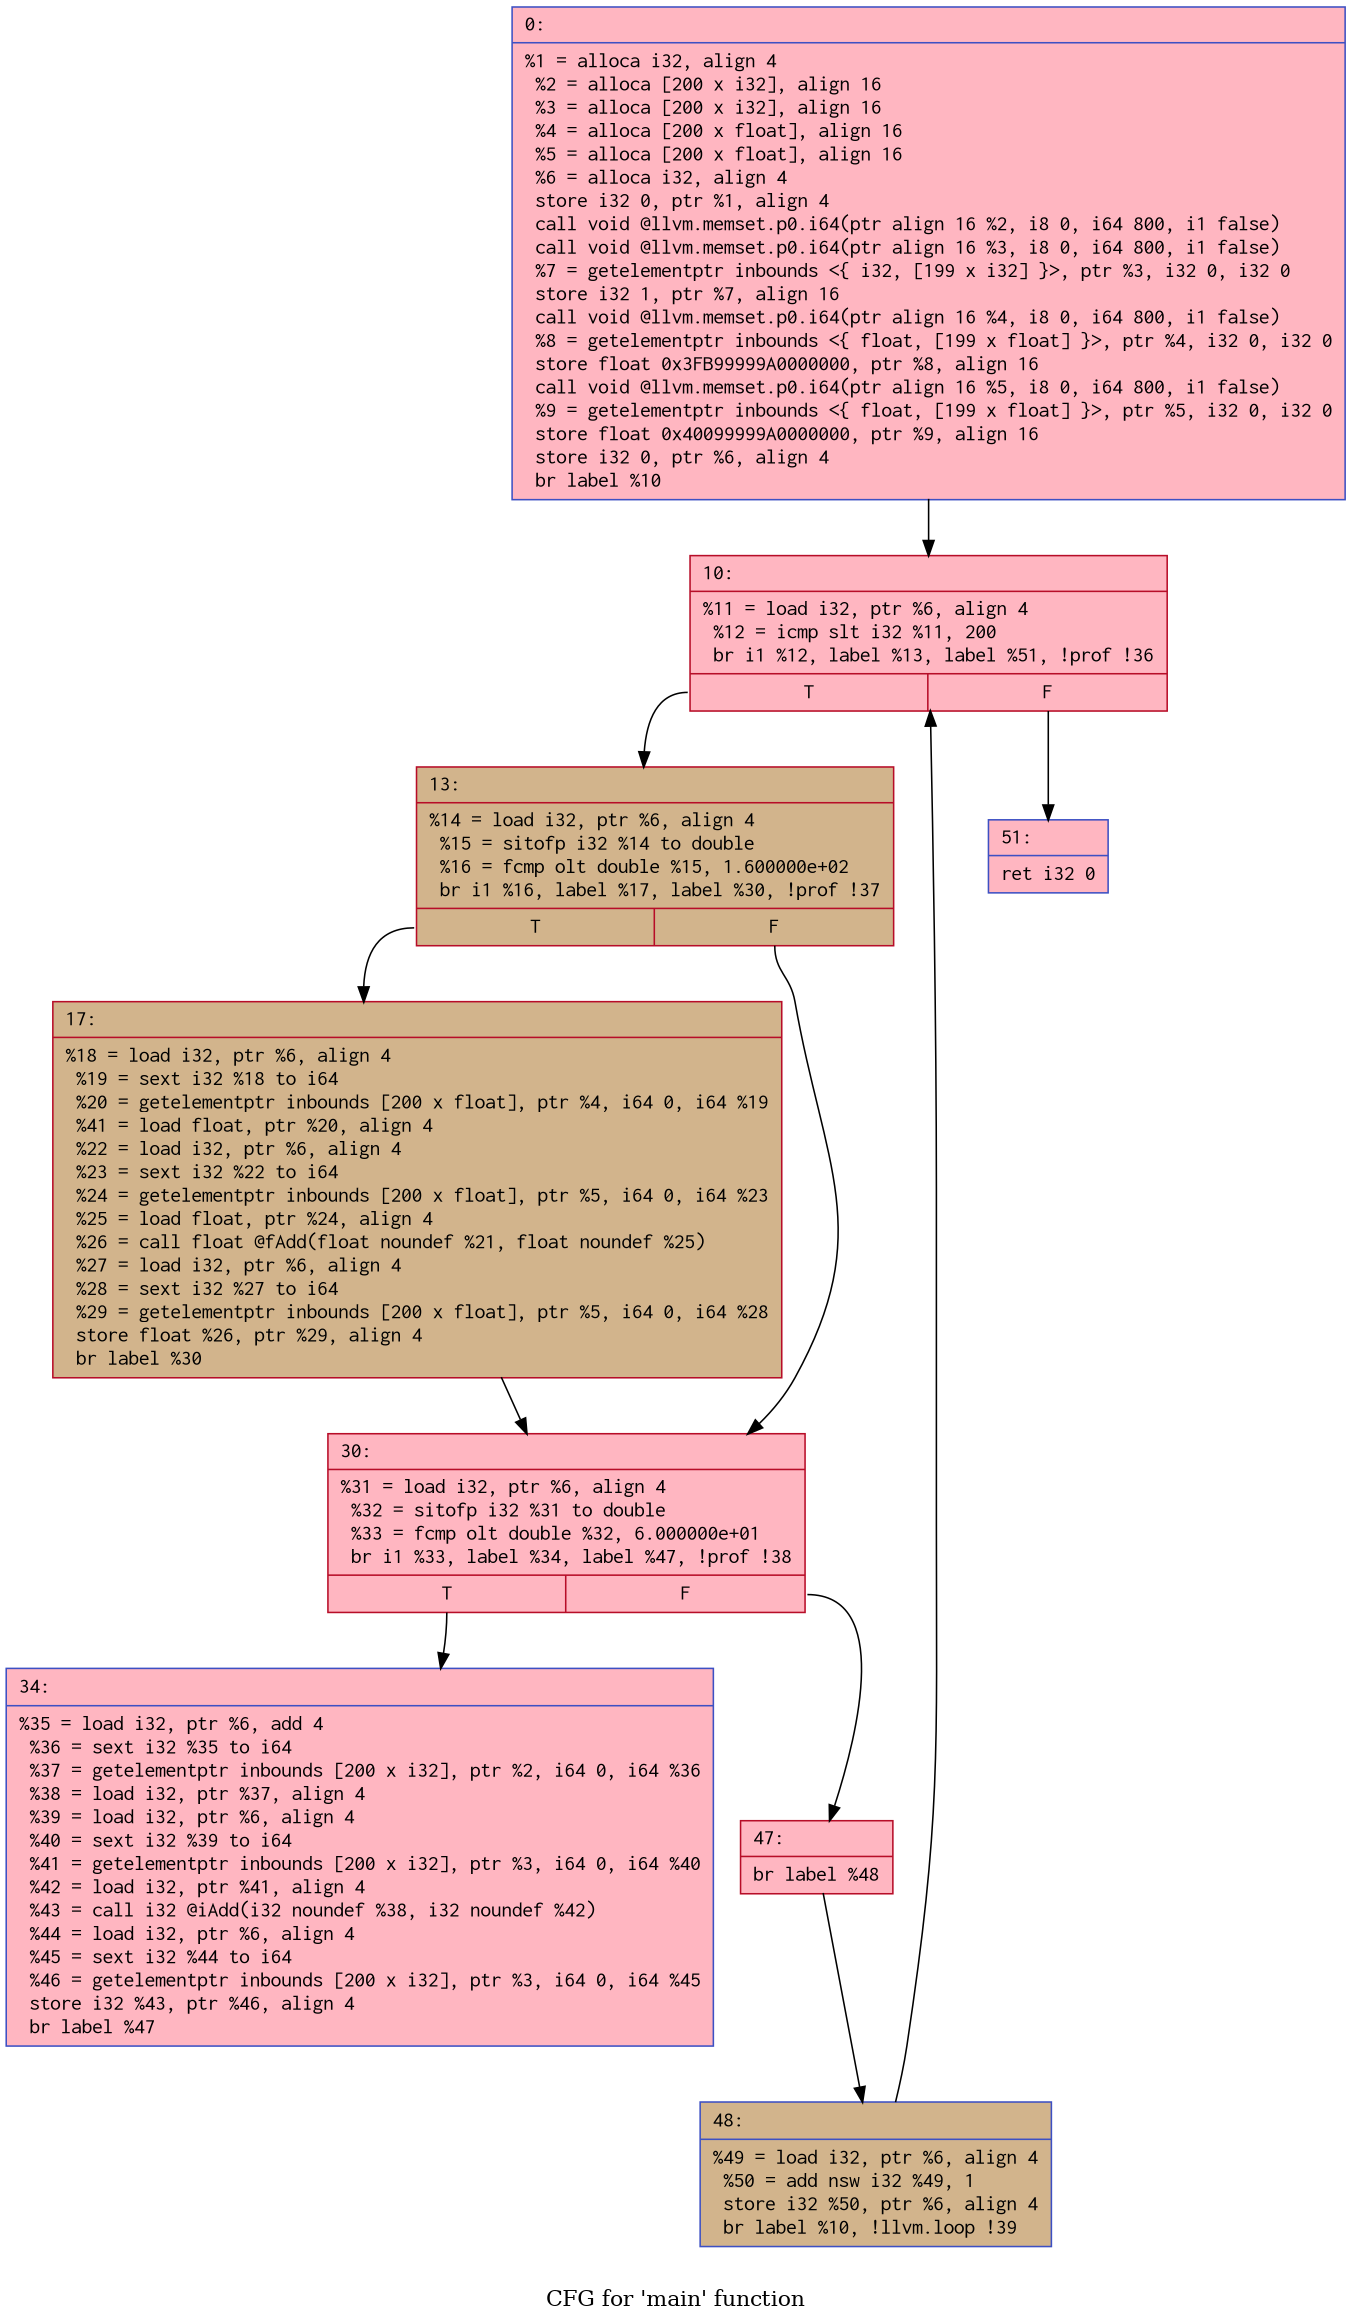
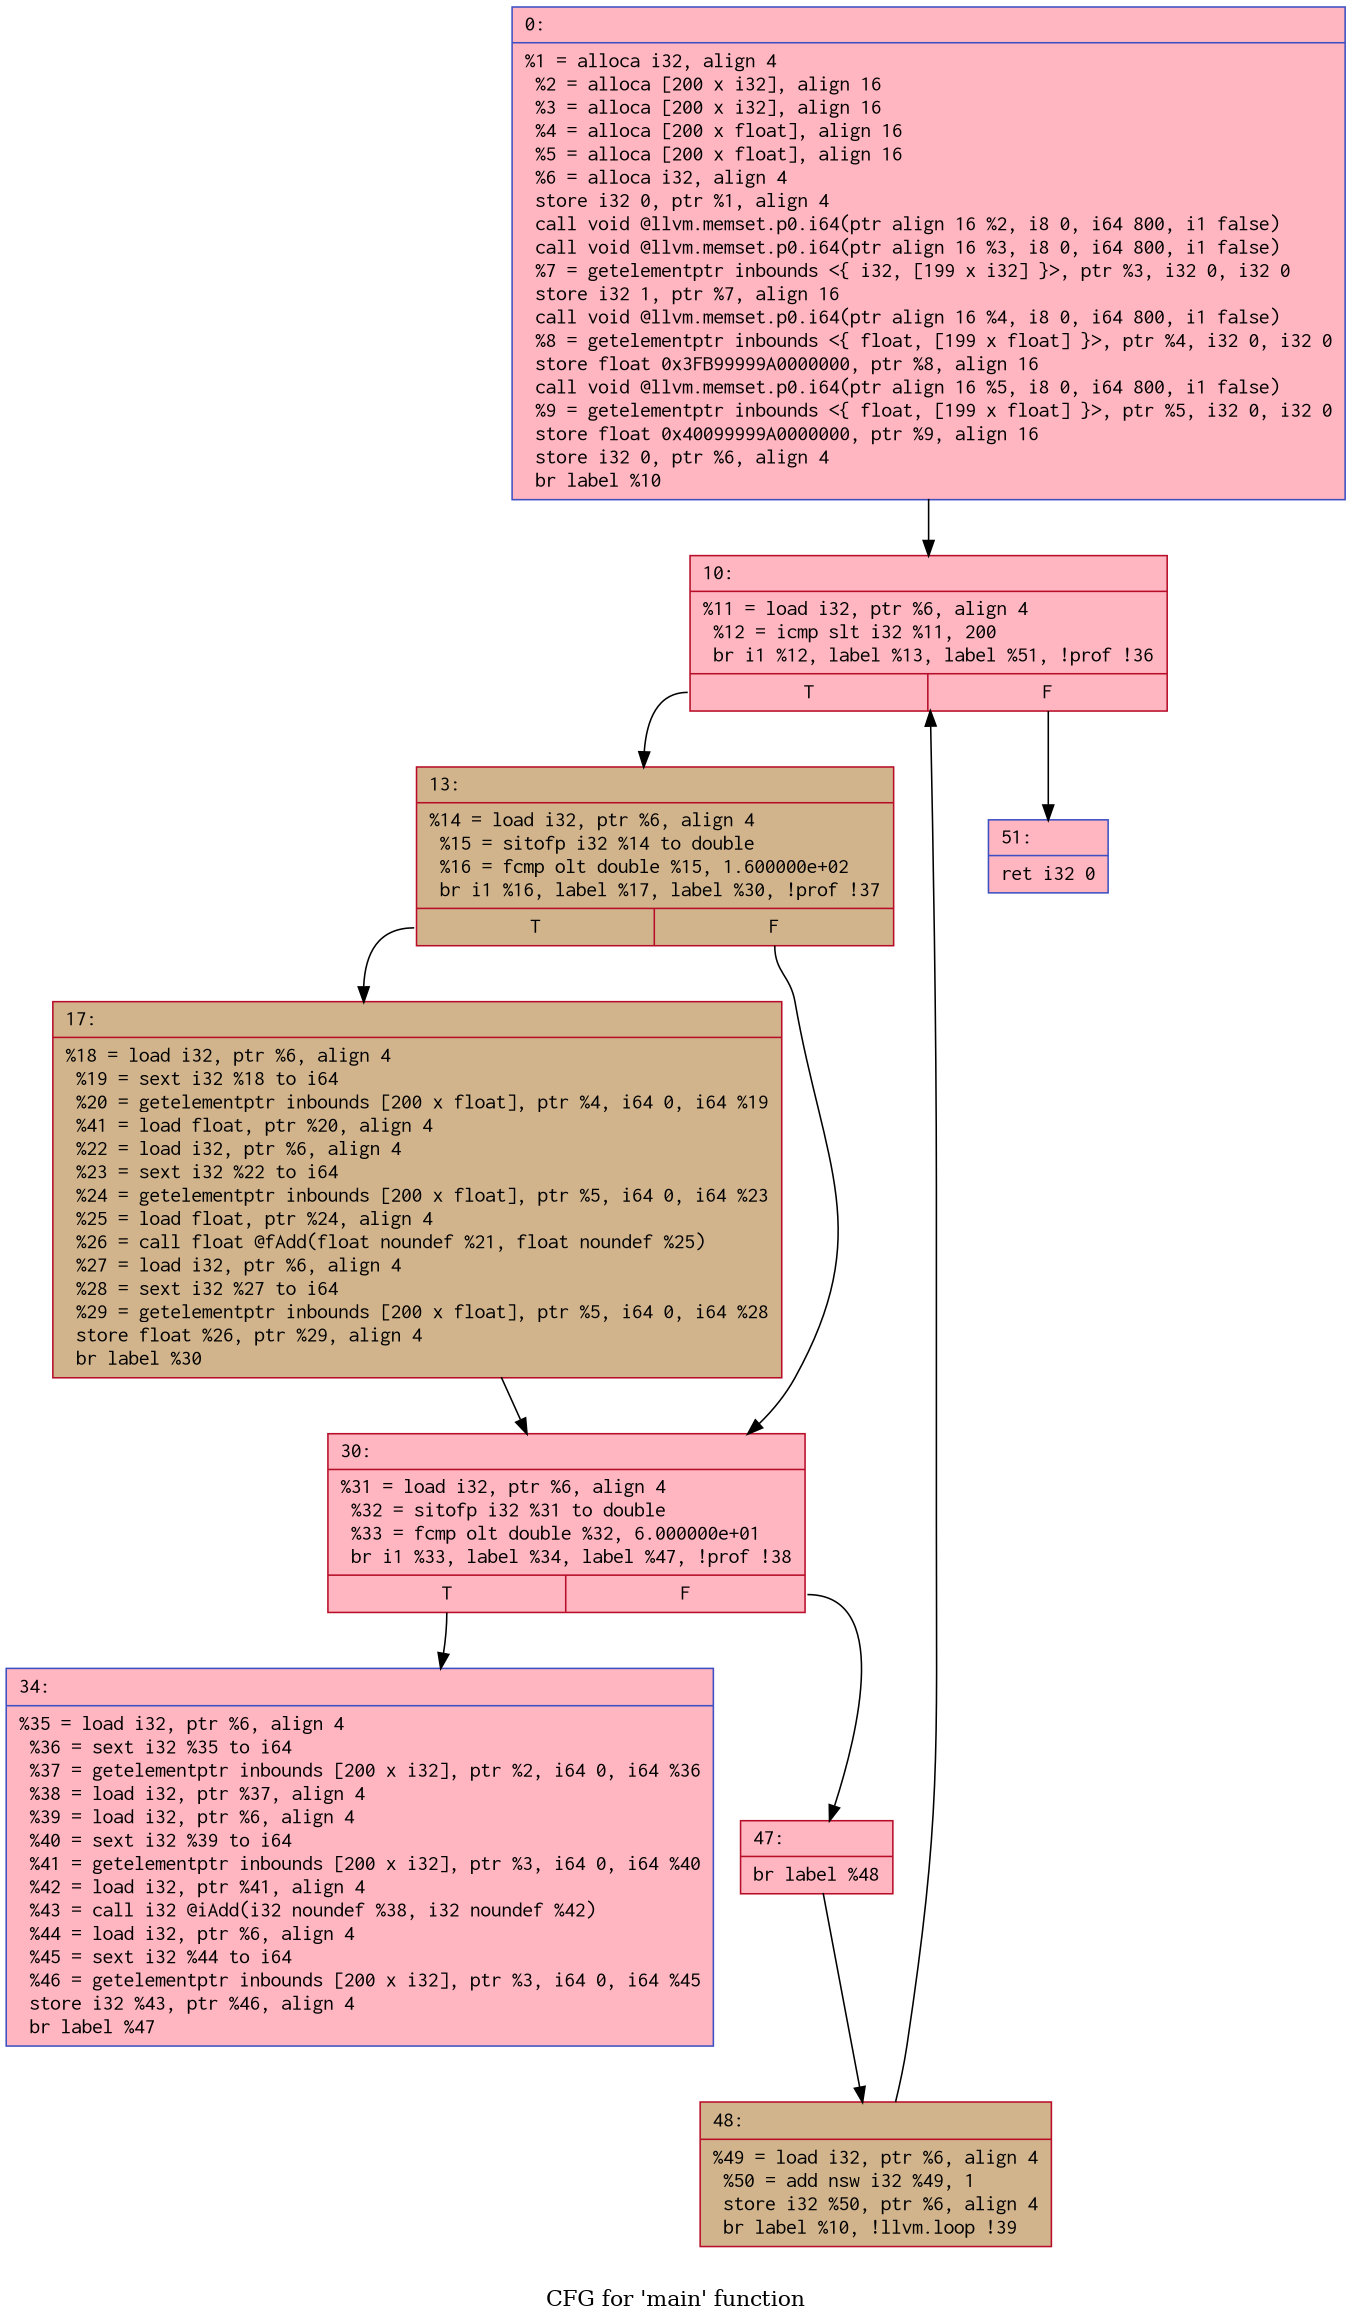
  digraph {
    label="CFG for 'main' function"
    node [color="#b70d28ff" fillcolor=lightpink fontname=Courier shape=record style=filled]
    n1 [color="#3d50c3ff" label="{0:\l|  %1 = alloca i32, align 4\l  %2 = alloca [200 x i32], align 16\l  %3 = alloca [200 x i32], align 16\l  %4 = alloca [200 x float], align 16\l  %5 = alloca [200 x float], align 16\l  %6 = alloca i32, align 4\l  store i32 0, ptr %1, align 4\l  call void @llvm.memset.p0.i64(ptr align 16 %2, i8 0, i64 800, i1 false)\l  call void @llvm.memset.p0.i64(ptr align 16 %3, i8 0, i64 800, i1 false)\l  %7 = getelementptr inbounds \<\{ i32, [199 x i32] \}\>, ptr %3, i32 0, i32 0\l  store i32 1, ptr %7, align 16\l  call void @llvm.memset.p0.i64(ptr align 16 %4, i8 0, i64 800, i1 false)\l  %8 = getelementptr inbounds \<\{ float, [199 x float] \}\>, ptr %4, i32 0, i32 0\l  store float 0x3FB99999A0000000, ptr %8, align 16\l  call void @llvm.memset.p0.i64(ptr align 16 %5, i8 0, i64 800, i1 false)\l  %9 = getelementptr inbounds \<\{ float, [199 x float] \}\>, ptr %5, i32 0, i32 0\l  store float 0x40099999A0000000, ptr %9, align 16\l  store i32 0, ptr %6, align 4\l  br label %10\l}"]
    n2 [label="{10:\l|  %11 = load i32, ptr %6, align 4\l  %12 = icmp slt i32 %11, 200\l  br i1 %12, label %13, label %51, !prof !36\l|{<s0>T|<s1>F}}"]
    n3 [fillcolor=tan label="{13:\l|  %14 = load i32, ptr %6, align 4\l  %15 = sitofp i32 %14 to double\l  %16 = fcmp olt double %15, 1.600000e+02\l  br i1 %16, label %17, label %30, !prof !37\l|{<s0>T|<s1>F}}"]
    n4 [color="#3d50c3ff" label="{51:\l|  ret i32 0\l}"]
    n5 [fillcolor=tan label="{17:\l|  %18 = load i32, ptr %6, align 4\l  %19 = sext i32 %18 to i64\l  %20 = getelementptr inbounds [200 x float], ptr %4, i64 0, i64 %19\l  %41 = load float, ptr %20, align 4\l  %22 = load i32, ptr %6, align 4\l  %23 = sext i32 %22 to i64\l  %24 = getelementptr inbounds [200 x float], ptr %5, i64 0, i64 %23\l  %25 = load float, ptr %24, align 4\l  %26 = call float @fAdd(float noundef %21, float noundef %25)\l  %27 = load i32, ptr %6, align 4\l  %28 = sext i32 %27 to i64\l  %29 = getelementptr inbounds [200 x float], ptr %5, i64 0, i64 %28\l  store float %26, ptr %29, align 4\l  br label %30\l}"]
    n6 [label="{30:\l|  %31 = load i32, ptr %6, align 4\l  %32 = sitofp i32 %31 to double\l  %33 = fcmp olt double %32, 6.000000e+01\l  br i1 %33, label %34, label %47, !prof !38\l|{<s0>T|<s1>F}}"]
-   n7 [color="#3d50c3ff" label="{34:\l|  %35 = load i32, ptr %6, add 4\l  %36 = sext i32 %35 to i64\l  %37 = getelementptr inbounds [200 x i32], ptr %2, i64 0, i64 %36\l  %38 = load i32, ptr %37, align 4\l  %39 = load i32, ptr %6, align 4\l  %40 = sext i32 %39 to i64\l  %41 = getelementptr inbounds [200 x i32], ptr %3, i64 0, i64 %40\l  %42 = load i32, ptr %41, align 4\l  %43 = call i32 @iAdd(i32 noundef %38, i32 noundef %42)\l  %44 = load i32, ptr %6, align 4\l  %45 = sext i32 %44 to i64\l  %46 = getelementptr inbounds [200 x i32], ptr %3, i64 0, i64 %45\l  store i32 %43, ptr %46, align 4\l  br label %47\l}"]
+   n7 [color="#3d50c3ff" label="{34:\l|  %35 = load i32, ptr %6, align 4\l  %36 = sext i32 %35 to i64\l  %37 = getelementptr inbounds [200 x i32], ptr %2, i64 0, i64 %36\l  %38 = load i32, ptr %37, align 4\l  %39 = load i32, ptr %6, align 4\l  %40 = sext i32 %39 to i64\l  %41 = getelementptr inbounds [200 x i32], ptr %3, i64 0, i64 %40\l  %42 = load i32, ptr %41, align 4\l  %43 = call i32 @iAdd(i32 noundef %38, i32 noundef %42)\l  %44 = load i32, ptr %6, align 4\l  %45 = sext i32 %44 to i64\l  %46 = getelementptr inbounds [200 x i32], ptr %3, i64 0, i64 %45\l  store i32 %43, ptr %46, align 4\l  br label %47\l}"]
    n8 [label="{47:\l|  br label %48\l}"]
-   n9 [color="#3d50c3ff" fillcolor=tan label="{48:\l|  %49 = load i32, ptr %6, align 4\l  %50 = add nsw i32 %49, 1\l  store i32 %50, ptr %6, align 4\l  br label %10, !llvm.loop !39\l}"]
+   n9 [fillcolor=tan label="{48:\l|  %49 = load i32, ptr %6, align 4\l  %50 = add nsw i32 %49, 1\l  store i32 %50, ptr %6, align 4\l  br label %10, !llvm.loop !39\l}"]
    n1 -> n2
    n2 -> n3 [tailport=s0]
    n2 -> n4 [tailport=s1]
    n3 -> n5 [tailport=s0]
    n3 -> n6 [tailport=s1]
    n5 -> n6
    n6 -> n7 [tailport=s0]
    n6 -> n8 [tailport=s1]
    n8 -> n9
    n9 -> n2
  }
